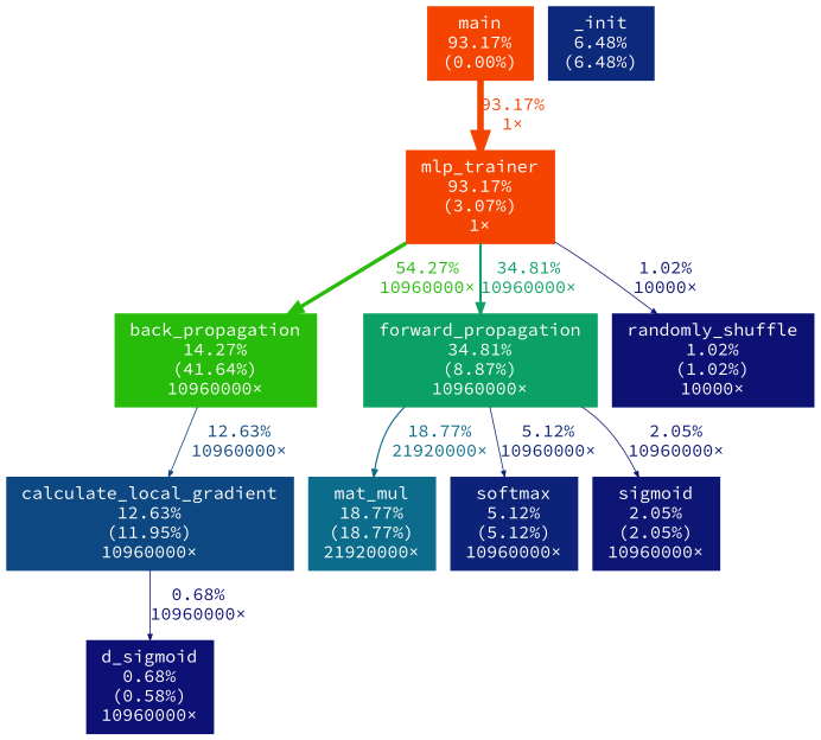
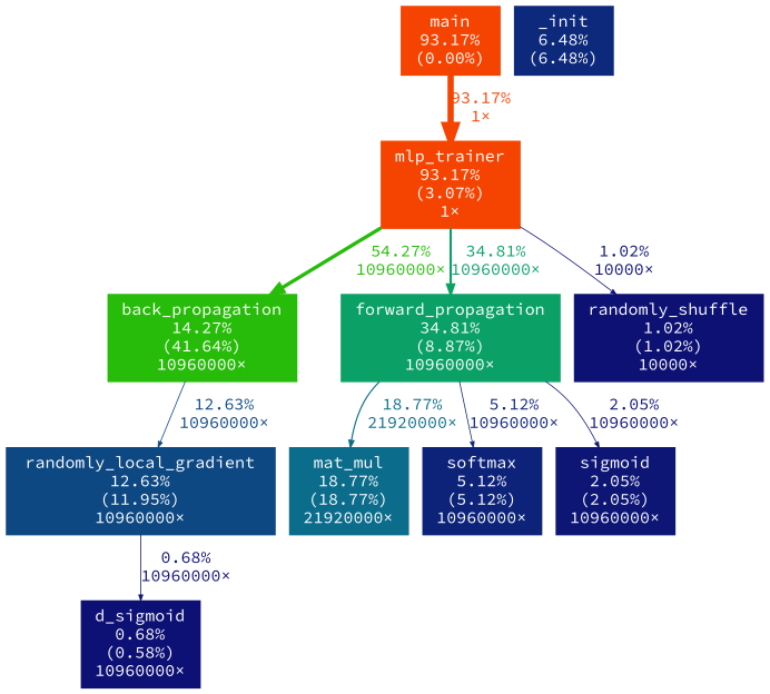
  digraph {
    fontname="Source Code Pro"
    nodesep=0.125
    ranksep=0.25
    node [color="#f54402" fontcolor="#ffffff" fontname="Source Code Pro" fontsize=10.00 shape=box style=filled]
    edge [arrowsize=0.35 fontname="Source Code Pro" fontsize=10.00 labeldistance=0.50 penwidth=0.50]
    n1 [height=0 label="mlp_trainer\n93.17%\n(3.07%)\n1×" width=0]
    n2 [color="#27bc09" height=0 label="back_propagation\n14.27%\n(41.64%)\n10960000×" width=0]
    n3 [color="#0ba166" height=0 label="forward_propagation\n34.81%\n(8.87%)\n10960000×" width=0]
    n4 [color="#0d1174" height=0 label="randomly_shuffle\n1.02%\n(1.02%)\n10000×" width=0]
-   n5 [color="#0d4883" height=0 label="calculate_local_gradient\n12.63%\n(11.95%)\n10960000×" width=0]
+   n5 [color="#0d4883" height=0 label="randomly_local_gradient\n12.63%\n(11.95%)\n10960000×" width=0]
    n6 [color="#0c6c8b" height=0 label="mat_mul\n18.77%\n(18.77%)\n21920000×" width=0]
    n7 [color="#0d2379" height=0 label="softmax\n5.12%\n(5.12%)\n10960000×" width=0]
    n8 [color="#0d1575" height=0 label="sigmoid\n2.05%\n(2.05%)\n10960000×" width=0]
    n9 [color="#0d1074" height=0 label="d_sigmoid\n0.68%\n(0.58%)\n10960000×" width=0]
    n10 [height=0 label="main\n93.17%\n(0.00%)" width=0]
    n11 [color="#0d297b" height=0 label="_init\n6.48%\n(6.48%)" width=0]
    n1 -> n2 [arrowsize=0.74 color="#27bc09" fontcolor="#27bc09" label="54.27%\n10960000×" labeldistance=2.17 penwidth=2.17]
    n1 -> n3 [arrowsize=0.59 color="#0ba166" fontcolor="#0ba166" label="34.81%\n10960000×" labeldistance=1.39 penwidth=1.39]
    n1 -> n4 [color="#0d1174" fontcolor="#0d1174" label="1.02%\n10000×"]
    n2 -> n5 [arrowsize=0.36 color="#0d4883" fontcolor="#0d4883" label="12.63%\n10960000×" labeldistance=0.51 penwidth=0.51]
    n3 -> n6 [arrowsize=0.43 color="#0c6c8b" fontcolor="#0c6c8b" label="18.77%\n21920000×" labeldistance=0.75 penwidth=0.75]
    n3 -> n7 [color="#0d2379" fontcolor="#0d2379" label="5.12%\n10960000×"]
    n3 -> n8 [color="#0d1575" fontcolor="#0d1575" label="2.05%\n10960000×"]
    n5 -> n9 [color="#0d1074" fontcolor="#0d1074" label="0.68%\n10960000×"]
    n10 -> n1 [arrowsize=0.97 color="#f54402" fontcolor="#f54402" label="93.17%\n1×" labeldistance=3.73 penwidth=3.73]
  }
